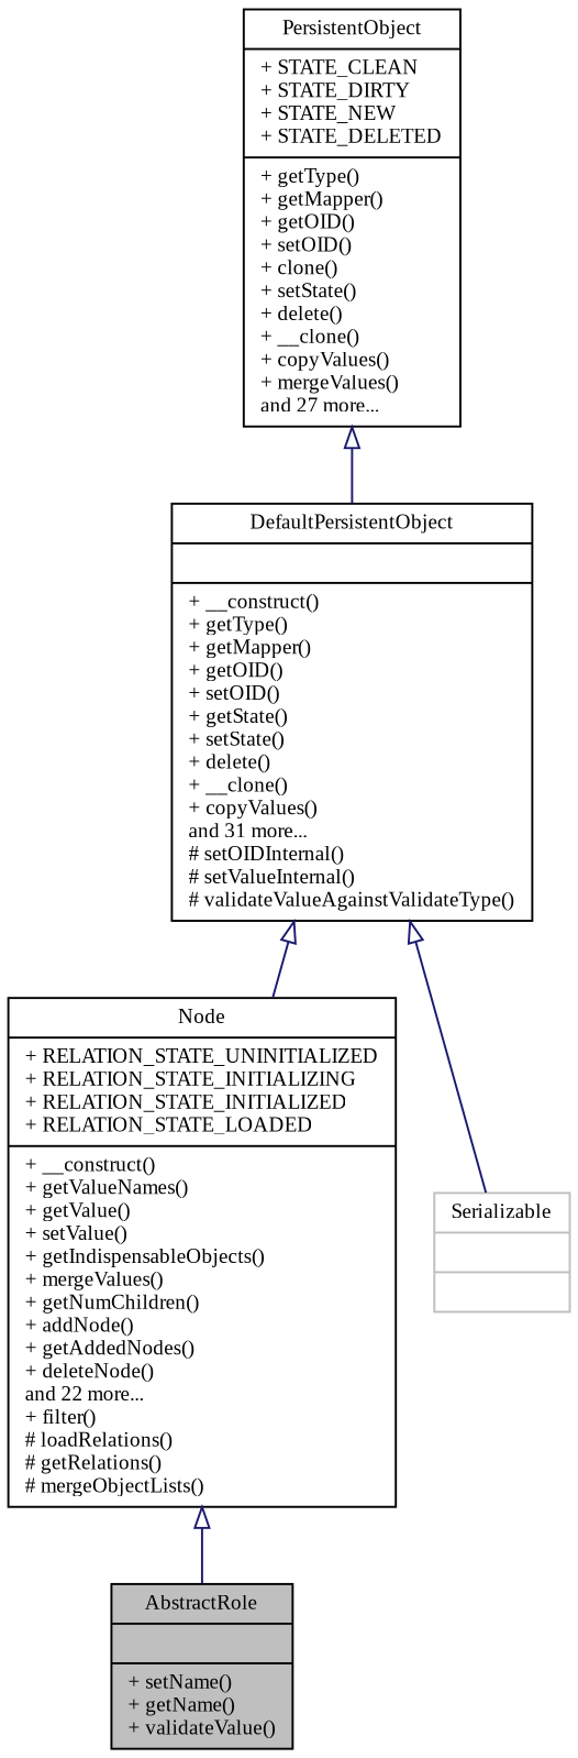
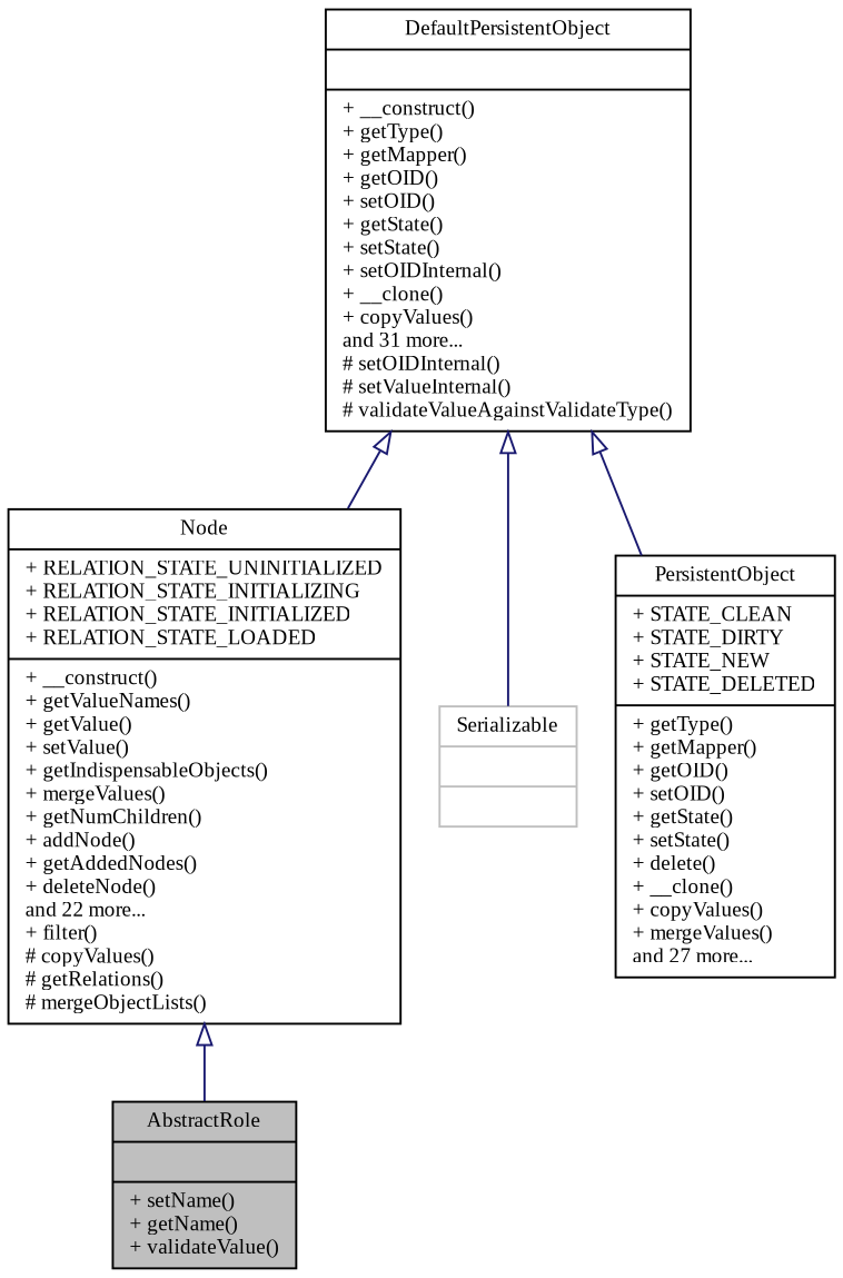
  digraph {
    fontname="Liberation Serif"
    node [color=black fillcolor=white fontname="Liberation Serif" fontsize=10 shape=record style=filled]
    edge [arrowtail=onormal color=midnightblue dir=back fontname="Liberation Serif" fontsize=10 labelfontname=Helvetica labelfontsize=10 style=solid]
    n1 [fillcolor=grey75 fontcolor=black height=0.2 label="{AbstractRole\n||+ setName()\l+ getName()\l+ validateValue()\l}" width=0.4]
-   n2 [height=0.2 label="{Node\n|+ RELATION_STATE_UNINITIALIZED\l+ RELATION_STATE_INITIALIZING\l+ RELATION_STATE_INITIALIZED\l+ RELATION_STATE_LOADED\l|+ __construct()\l+ getValueNames()\l+ getValue()\l+ setValue()\l+ getIndispensableObjects()\l+ mergeValues()\l+ getNumChildren()\l+ addNode()\l+ getAddedNodes()\l+ deleteNode()\land 22 more...\l+ filter()\l# loadRelations()\l# getRelations()\l# mergeObjectLists()\l}" width=0.4]
-   n3 [height=0.2 label="{DefaultPersistentObject\n||+ __construct()\l+ getType()\l+ getMapper()\l+ getOID()\l+ setOID()\l+ getState()\l+ setState()\l+ delete()\l+ __clone()\l+ copyValues()\land 31 more...\l# setOIDInternal()\l# setValueInternal()\l# validateValueAgainstValidateType()\l}" width=0.4]
+   n2 [height=0.2 label="{Node\n|+ RELATION_STATE_UNINITIALIZED\l+ RELATION_STATE_INITIALIZING\l+ RELATION_STATE_INITIALIZED\l+ RELATION_STATE_LOADED\l|+ __construct()\l+ getValueNames()\l+ getValue()\l+ setValue()\l+ getIndispensableObjects()\l+ mergeValues()\l+ getNumChildren()\l+ addNode()\l+ getAddedNodes()\l+ deleteNode()\land 22 more...\l+ filter()\l# copyValues()\l# getRelations()\l# mergeObjectLists()\l}" width=0.4]
+   n3 [height=0.2 label="{DefaultPersistentObject\n||+ __construct()\l+ getType()\l+ getMapper()\l+ getOID()\l+ setOID()\l+ getState()\l+ setState()\l+ setOIDInternal()\l+ __clone()\l+ copyValues()\land 31 more...\l# setOIDInternal()\l# setValueInternal()\l# validateValueAgainstValidateType()\l}" width=0.4]
    n4 [color=grey75 height=0.2 label="{Serializable\n||}" width=0.4]
-   n5 [height=0.2 label="{PersistentObject\n|+ STATE_CLEAN\l+ STATE_DIRTY\l+ STATE_NEW\l+ STATE_DELETED\l|+ getType()\l+ getMapper()\l+ getOID()\l+ setOID()\l+ clone()\l+ setState()\l+ delete()\l+ __clone()\l+ copyValues()\l+ mergeValues()\land 27 more...\l}" width=0.4]
+   n5 [height=0.2 label="{PersistentObject\n|+ STATE_CLEAN\l+ STATE_DIRTY\l+ STATE_NEW\l+ STATE_DELETED\l|+ getType()\l+ getMapper()\l+ getOID()\l+ setOID()\l+ getState()\l+ setState()\l+ delete()\l+ __clone()\l+ copyValues()\l+ mergeValues()\land 27 more...\l}" width=0.4]
    n2 -> n1
    n3 -> n2
    n3 -> n4
-   n5 -> n3
+   n3 -> n5
  }
